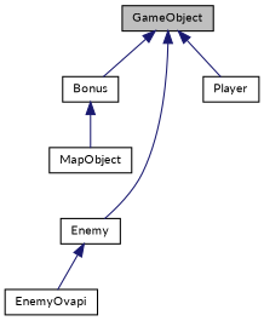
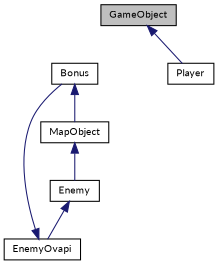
  digraph {
    fontname=Lato
    node [color=black fillcolor=white fontname=Lato fontsize=10 shape=record style=filled]
    edge [color=midnightblue dir=back fontname=Lato fontsize=10 labelfontname=Helvetica labelfontsize=10 style=solid]
    n1 [fillcolor=grey75 fontcolor=black height=0.2 label=GameObject width=0.4]
    n2 [height=0.2 label=Bonus width=0.4]
    n3 [height=0.2 label=Enemy width=0.4]
    n4 [height=0.2 label=Player width=0.4]
    n5 [height=0.2 label=MapObject width=0.4]
    n6 [height=0.2 label=EnemyOvapi width=0.4]
-   n1 -> n2
-   n1 -> n3
+   n6 -> n2
+   n5 -> n3
    n1 -> n4
    n2 -> n5
    n3 -> n6
  }
